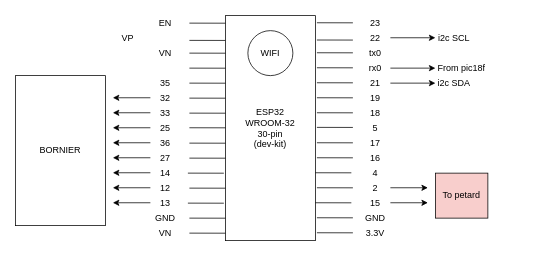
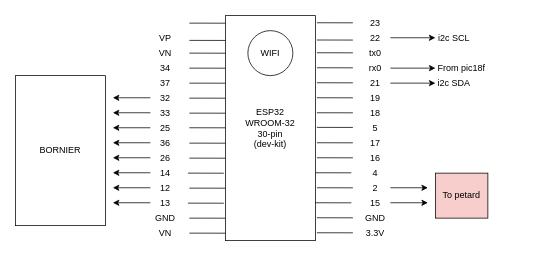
  <mxCell id="0" />
  <mxCell id="1" parent="0" />
  <mxCell id="2" value="ESP32&lt;br&gt;WROOM-32&lt;br&gt;30-pin&lt;br&gt;(dev-kit)" style="rounded=0;whiteSpace=wrap;html=1;" vertex="1" parent="1"><mxGeometry x="300" y="20" width="120" height="300" as="geometry" /></mxCell>
  <mxCell id="3" value="" style="endArrow=none;html=1;exitX=-0.017;exitY=0.077;exitDx=0;exitDy=0;exitPerimeter=0;" edge="1" parent="1"><mxGeometry width="50" height="50" relative="1" as="geometry"><mxPoint x="300" y="53.1" as="sourcePoint" /><mxPoint x="252.04" y="53" as="targetPoint" /></mxGeometry></mxCell>
  <mxCell id="4" value="" style="endArrow=none;html=1;exitX=-0.017;exitY=0.077;exitDx=0;exitDy=0;exitPerimeter=0;" edge="1" parent="1"><mxGeometry width="50" height="50" relative="1" as="geometry"><mxPoint x="300" y="70.1" as="sourcePoint" /><mxPoint x="252.04" y="70" as="targetPoint" /></mxGeometry></mxCell>
  <mxCell id="5" value="" style="endArrow=none;html=1;exitX=-0.017;exitY=0.077;exitDx=0;exitDy=0;exitPerimeter=0;" edge="1" parent="1"><mxGeometry width="50" height="50" relative="1" as="geometry"><mxPoint x="300" y="90.1" as="sourcePoint" /><mxPoint x="252.04" y="90" as="targetPoint" /></mxGeometry></mxCell>
  <mxCell id="6" value="" style="endArrow=none;html=1;exitX=-0.017;exitY=0.077;exitDx=0;exitDy=0;exitPerimeter=0;" edge="1" parent="1"><mxGeometry width="50" height="50" relative="1" as="geometry"><mxPoint x="300" y="110.1" as="sourcePoint" /><mxPoint x="252.04" y="110" as="targetPoint" /></mxGeometry></mxCell>
  <mxCell id="7" value="" style="endArrow=none;html=1;exitX=-0.017;exitY=0.077;exitDx=0;exitDy=0;exitPerimeter=0;" edge="1" parent="1"><mxGeometry width="50" height="50" relative="1" as="geometry"><mxPoint x="300" y="130.1" as="sourcePoint" /><mxPoint x="252.04" y="130" as="targetPoint" /></mxGeometry></mxCell>
  <mxCell id="8" value="" style="endArrow=none;html=1;exitX=-0.017;exitY=0.077;exitDx=0;exitDy=0;exitPerimeter=0;" edge="1" parent="1"><mxGeometry width="50" height="50" relative="1" as="geometry"><mxPoint x="300" y="150.1" as="sourcePoint" /><mxPoint x="252.04" y="150" as="targetPoint" /></mxGeometry></mxCell>
  <mxCell id="9" value="" style="endArrow=none;html=1;exitX=-0.017;exitY=0.077;exitDx=0;exitDy=0;exitPerimeter=0;" edge="1" parent="1"><mxGeometry width="50" height="50" relative="1" as="geometry"><mxPoint x="300" y="169.6" as="sourcePoint" /><mxPoint x="252.04" y="169.5" as="targetPoint" /></mxGeometry></mxCell>
  <mxCell id="10" value="" style="endArrow=none;html=1;exitX=-0.017;exitY=0.077;exitDx=0;exitDy=0;exitPerimeter=0;" edge="1" parent="1"><mxGeometry width="50" height="50" relative="1" as="geometry"><mxPoint x="300" y="190.1" as="sourcePoint" /><mxPoint x="252.04" y="190" as="targetPoint" /></mxGeometry></mxCell>
  <mxCell id="11" value="" style="endArrow=none;html=1;exitX=-0.017;exitY=0.077;exitDx=0;exitDy=0;exitPerimeter=0;" edge="1" parent="1"><mxGeometry width="50" height="50" relative="1" as="geometry"><mxPoint x="300" y="210.1" as="sourcePoint" /><mxPoint x="252.04" y="210" as="targetPoint" /></mxGeometry></mxCell>
  <mxCell id="12" value="" style="endArrow=none;html=1;exitX=-0.017;exitY=0.077;exitDx=0;exitDy=0;exitPerimeter=0;" edge="1" parent="1"><mxGeometry width="50" height="50" relative="1" as="geometry"><mxPoint x="297.96" y="230.1" as="sourcePoint" /><mxPoint x="250" y="230" as="targetPoint" /></mxGeometry></mxCell>
  <mxCell id="13" value="" style="endArrow=none;html=1;exitX=-0.017;exitY=0.077;exitDx=0;exitDy=0;exitPerimeter=0;" edge="1" parent="1"><mxGeometry width="50" height="50" relative="1" as="geometry"><mxPoint x="300" y="250.1" as="sourcePoint" /><mxPoint x="252.04" y="250" as="targetPoint" /></mxGeometry></mxCell>
  <mxCell id="14" value="" style="endArrow=none;html=1;exitX=-0.017;exitY=0.077;exitDx=0;exitDy=0;exitPerimeter=0;" edge="1" parent="1"><mxGeometry width="50" height="50" relative="1" as="geometry"><mxPoint x="297.96" y="270.1" as="sourcePoint" /><mxPoint x="250" y="270" as="targetPoint" /></mxGeometry></mxCell>
  <mxCell id="15" value="" style="endArrow=none;html=1;exitX=-0.017;exitY=0.077;exitDx=0;exitDy=0;exitPerimeter=0;" edge="1" parent="1"><mxGeometry width="50" height="50" relative="1" as="geometry"><mxPoint x="300" y="290.1" as="sourcePoint" /><mxPoint x="252.04" y="290" as="targetPoint" /></mxGeometry></mxCell>
  <mxCell id="16" value="" style="endArrow=none;html=1;exitX=-0.017;exitY=0.077;exitDx=0;exitDy=0;exitPerimeter=0;" edge="1" parent="1"><mxGeometry width="50" height="50" relative="1" as="geometry"><mxPoint x="300" y="310.1" as="sourcePoint" /><mxPoint x="252.04" y="310" as="targetPoint" /></mxGeometry></mxCell>
  <mxCell id="17" value="" style="endArrow=none;html=1;exitX=-0.017;exitY=0.077;exitDx=0;exitDy=0;exitPerimeter=0;" edge="1" parent="1"><mxGeometry width="50" height="50" relative="1" as="geometry"><mxPoint x="300" y="30.1" as="sourcePoint" /><mxPoint x="252.04" y="30" as="targetPoint" /></mxGeometry></mxCell>
  <mxCell id="18" value="" style="endArrow=none;html=1;exitX=-0.017;exitY=0.077;exitDx=0;exitDy=0;exitPerimeter=0;" edge="1" parent="1"><mxGeometry width="50" height="50" relative="1" as="geometry"><mxPoint x="470" y="52.6" as="sourcePoint" /><mxPoint x="422.04" y="52.5" as="targetPoint" /></mxGeometry></mxCell>
  <mxCell id="19" value="" style="endArrow=none;html=1;exitX=-0.017;exitY=0.077;exitDx=0;exitDy=0;exitPerimeter=0;" edge="1" parent="1"><mxGeometry width="50" height="50" relative="1" as="geometry"><mxPoint x="470" y="69.6" as="sourcePoint" /><mxPoint x="422.04" y="69.5" as="targetPoint" /></mxGeometry></mxCell>
  <mxCell id="20" value="" style="endArrow=none;html=1;exitX=-0.017;exitY=0.077;exitDx=0;exitDy=0;exitPerimeter=0;" edge="1" parent="1"><mxGeometry width="50" height="50" relative="1" as="geometry"><mxPoint x="470" y="89.6" as="sourcePoint" /><mxPoint x="422.04" y="89.5" as="targetPoint" /></mxGeometry></mxCell>
  <mxCell id="21" value="" style="endArrow=none;html=1;exitX=-0.017;exitY=0.077;exitDx=0;exitDy=0;exitPerimeter=0;" edge="1" parent="1"><mxGeometry width="50" height="50" relative="1" as="geometry"><mxPoint x="470" y="109.6" as="sourcePoint" /><mxPoint x="422.04" y="109.5" as="targetPoint" /></mxGeometry></mxCell>
  <mxCell id="22" value="" style="endArrow=none;html=1;exitX=-0.017;exitY=0.077;exitDx=0;exitDy=0;exitPerimeter=0;" edge="1" parent="1"><mxGeometry width="50" height="50" relative="1" as="geometry"><mxPoint x="470" y="129.6" as="sourcePoint" /><mxPoint x="422.04" y="129.5" as="targetPoint" /></mxGeometry></mxCell>
  <mxCell id="23" value="" style="endArrow=none;html=1;exitX=-0.017;exitY=0.077;exitDx=0;exitDy=0;exitPerimeter=0;" edge="1" parent="1"><mxGeometry width="50" height="50" relative="1" as="geometry"><mxPoint x="470" y="149.6" as="sourcePoint" /><mxPoint x="422.04" y="149.5" as="targetPoint" /></mxGeometry></mxCell>
  <mxCell id="24" value="" style="endArrow=none;html=1;exitX=-0.017;exitY=0.077;exitDx=0;exitDy=0;exitPerimeter=0;" edge="1" parent="1"><mxGeometry width="50" height="50" relative="1" as="geometry"><mxPoint x="470" y="169.1" as="sourcePoint" /><mxPoint x="422.04" y="169" as="targetPoint" /></mxGeometry></mxCell>
  <mxCell id="25" value="" style="endArrow=none;html=1;exitX=-0.017;exitY=0.077;exitDx=0;exitDy=0;exitPerimeter=0;" edge="1" parent="1"><mxGeometry width="50" height="50" relative="1" as="geometry"><mxPoint x="470" y="189.6" as="sourcePoint" /><mxPoint x="422.04" y="189.5" as="targetPoint" /></mxGeometry></mxCell>
  <mxCell id="26" value="" style="endArrow=none;html=1;exitX=-0.017;exitY=0.077;exitDx=0;exitDy=0;exitPerimeter=0;" edge="1" parent="1"><mxGeometry width="50" height="50" relative="1" as="geometry"><mxPoint x="470" y="209.6" as="sourcePoint" /><mxPoint x="422.04" y="209.5" as="targetPoint" /></mxGeometry></mxCell>
  <mxCell id="27" value="" style="endArrow=none;html=1;exitX=-0.017;exitY=0.077;exitDx=0;exitDy=0;exitPerimeter=0;" edge="1" parent="1"><mxGeometry width="50" height="50" relative="1" as="geometry"><mxPoint x="467.96" y="229.6" as="sourcePoint" /><mxPoint x="420" y="229.5" as="targetPoint" /></mxGeometry></mxCell>
  <mxCell id="28" value="" style="endArrow=none;html=1;exitX=-0.017;exitY=0.077;exitDx=0;exitDy=0;exitPerimeter=0;" edge="1" parent="1"><mxGeometry width="50" height="50" relative="1" as="geometry"><mxPoint x="470" y="249.6" as="sourcePoint" /><mxPoint x="422.04" y="249.5" as="targetPoint" /></mxGeometry></mxCell>
  <mxCell id="29" value="" style="endArrow=none;html=1;exitX=-0.017;exitY=0.077;exitDx=0;exitDy=0;exitPerimeter=0;" edge="1" parent="1"><mxGeometry width="50" height="50" relative="1" as="geometry"><mxPoint x="467.96" y="269.6" as="sourcePoint" /><mxPoint x="420" y="269.5" as="targetPoint" /></mxGeometry></mxCell>
  <mxCell id="30" value="" style="endArrow=none;html=1;exitX=-0.017;exitY=0.077;exitDx=0;exitDy=0;exitPerimeter=0;" edge="1" parent="1"><mxGeometry width="50" height="50" relative="1" as="geometry"><mxPoint x="470" y="289.6" as="sourcePoint" /><mxPoint x="422.04" y="289.5" as="targetPoint" /></mxGeometry></mxCell>
  <mxCell id="31" value="" style="endArrow=none;html=1;exitX=-0.017;exitY=0.077;exitDx=0;exitDy=0;exitPerimeter=0;" edge="1" parent="1"><mxGeometry width="50" height="50" relative="1" as="geometry"><mxPoint x="470" y="309.6" as="sourcePoint" /><mxPoint x="422.04" y="309.5" as="targetPoint" /></mxGeometry></mxCell>
  <mxCell id="32" value="" style="endArrow=none;html=1;exitX=-0.017;exitY=0.077;exitDx=0;exitDy=0;exitPerimeter=0;" edge="1" parent="1"><mxGeometry width="50" height="50" relative="1" as="geometry"><mxPoint x="470" y="29.6" as="sourcePoint" /><mxPoint x="422.04" y="29.5" as="targetPoint" /></mxGeometry></mxCell>
  <mxCell id="33" value="WIFI" style="ellipse;whiteSpace=wrap;html=1;" vertex="1" parent="1"><mxGeometry x="330" y="40" width="60" height="60" as="geometry" /></mxCell>
  <mxCell id="34" value="3.3V" style="text;html=1;strokeColor=none;fillColor=none;align=center;verticalAlign=middle;whiteSpace=wrap;rounded=0;" vertex="1" parent="1"><mxGeometry x="480" y="300" width="40" height="20" as="geometry" /></mxCell>
  <mxCell id="35" value="GND" style="text;html=1;strokeColor=none;fillColor=none;align=center;verticalAlign=middle;whiteSpace=wrap;rounded=0;" vertex="1" parent="1"><mxGeometry x="480" y="280" width="40" height="20" as="geometry" /></mxCell>
  <mxCell id="36" value="15" style="text;html=1;strokeColor=none;fillColor=none;align=center;verticalAlign=middle;whiteSpace=wrap;rounded=0;" vertex="1" parent="1"><mxGeometry x="480" y="260" width="40" height="20" as="geometry" /></mxCell>
  <mxCell id="37" value="2" style="text;html=1;strokeColor=none;fillColor=none;align=center;verticalAlign=middle;whiteSpace=wrap;rounded=0;" vertex="1" parent="1"><mxGeometry x="480" y="240" width="40" height="20" as="geometry" /></mxCell>
  <mxCell id="38" value="4" style="text;html=1;strokeColor=none;fillColor=none;align=center;verticalAlign=middle;whiteSpace=wrap;rounded=0;" vertex="1" parent="1"><mxGeometry x="480" y="220" width="40" height="20" as="geometry" /></mxCell>
  <mxCell id="39" value="16" style="text;html=1;strokeColor=none;fillColor=none;align=center;verticalAlign=middle;whiteSpace=wrap;rounded=0;" vertex="1" parent="1"><mxGeometry x="480" y="200" width="40" height="20" as="geometry" /></mxCell>
  <mxCell id="40" value="17" style="text;html=1;strokeColor=none;fillColor=none;align=center;verticalAlign=middle;whiteSpace=wrap;rounded=0;" vertex="1" parent="1"><mxGeometry x="480" y="180" width="40" height="20" as="geometry" /></mxCell>
  <mxCell id="41" value="5" style="text;html=1;strokeColor=none;fillColor=none;align=center;verticalAlign=middle;whiteSpace=wrap;rounded=0;" vertex="1" parent="1"><mxGeometry x="480" y="160" width="40" height="20" as="geometry" /></mxCell>
  <mxCell id="42" value="18" style="text;html=1;strokeColor=none;fillColor=none;align=center;verticalAlign=middle;whiteSpace=wrap;rounded=0;" vertex="1" parent="1"><mxGeometry x="480" y="140" width="40" height="20" as="geometry" /></mxCell>
  <mxCell id="43" value="19" style="text;html=1;strokeColor=none;fillColor=none;align=center;verticalAlign=middle;whiteSpace=wrap;rounded=0;" vertex="1" parent="1"><mxGeometry x="480" y="120" width="40" height="20" as="geometry" /></mxCell>
  <mxCell id="44" value="21" style="text;html=1;strokeColor=none;fillColor=none;align=center;verticalAlign=middle;whiteSpace=wrap;rounded=0;" vertex="1" parent="1"><mxGeometry x="480" y="100" width="40" height="20" as="geometry" /></mxCell>
  <mxCell id="45" value="rx0" style="text;html=1;strokeColor=none;fillColor=none;align=center;verticalAlign=middle;whiteSpace=wrap;rounded=0;" vertex="1" parent="1"><mxGeometry x="480" y="80" width="40" height="20" as="geometry" /></mxCell>
  <mxCell id="46" value="tx0" style="text;html=1;strokeColor=none;fillColor=none;align=center;verticalAlign=middle;whiteSpace=wrap;rounded=0;" vertex="1" parent="1"><mxGeometry x="480" y="60" width="40" height="20" as="geometry" /></mxCell>
  <mxCell id="47" value="22" style="text;html=1;strokeColor=none;fillColor=none;align=center;verticalAlign=middle;whiteSpace=wrap;rounded=0;" vertex="1" parent="1"><mxGeometry x="480" y="40" width="40" height="20" as="geometry" /></mxCell>
  <mxCell id="48" value="23" style="text;html=1;strokeColor=none;fillColor=none;align=center;verticalAlign=middle;whiteSpace=wrap;rounded=0;" vertex="1" parent="1"><mxGeometry x="480" y="20" width="40" height="20" as="geometry" /></mxCell>
  <mxCell id="49" value="VN" style="text;html=1;strokeColor=none;fillColor=none;align=center;verticalAlign=middle;whiteSpace=wrap;rounded=0;" vertex="1" parent="1"><mxGeometry x="200" y="300" width="40" height="20" as="geometry" /></mxCell>
  <mxCell id="50" value="GND" style="text;html=1;strokeColor=none;fillColor=none;align=center;verticalAlign=middle;whiteSpace=wrap;rounded=0;" vertex="1" parent="1"><mxGeometry x="200" y="280" width="40" height="20" as="geometry" /></mxCell>
  <mxCell id="51" value="13" style="text;html=1;strokeColor=none;fillColor=none;align=center;verticalAlign=middle;whiteSpace=wrap;rounded=0;" vertex="1" parent="1"><mxGeometry x="200" y="260" width="40" height="20" as="geometry" /></mxCell>
  <mxCell id="52" value="12" style="text;html=1;strokeColor=none;fillColor=none;align=center;verticalAlign=middle;whiteSpace=wrap;rounded=0;" vertex="1" parent="1"><mxGeometry x="200" y="240" width="40" height="20" as="geometry" /></mxCell>
  <mxCell id="53" value="14" style="text;html=1;strokeColor=none;fillColor=none;align=center;verticalAlign=middle;whiteSpace=wrap;rounded=0;" vertex="1" parent="1"><mxGeometry x="200" y="220" width="40" height="20" as="geometry" /></mxCell>
- <mxCell id="54" value="27" style="text;html=1;strokeColor=none;fillColor=none;align=center;verticalAlign=middle;whiteSpace=wrap;rounded=0;" vertex="1" parent="1"><mxGeometry x="200" y="200" width="40" height="20" as="geometry" /></mxCell>
+ <mxCell id="54" value="26" style="text;html=1;strokeColor=none;fillColor=none;align=center;verticalAlign=middle;whiteSpace=wrap;rounded=0;" vertex="1" parent="1"><mxGeometry x="200" y="200" width="40" height="20" as="geometry" /></mxCell>
  <mxCell id="55" value="36" style="text;html=1;strokeColor=none;fillColor=none;align=center;verticalAlign=middle;whiteSpace=wrap;rounded=0;" vertex="1" parent="1"><mxGeometry x="200" y="180" width="40" height="20" as="geometry" /></mxCell>
  <mxCell id="56" value="25" style="text;html=1;strokeColor=none;fillColor=none;align=center;verticalAlign=middle;whiteSpace=wrap;rounded=0;" vertex="1" parent="1"><mxGeometry x="200" y="160" width="40" height="20" as="geometry" /></mxCell>
  <mxCell id="57" value="33" style="text;html=1;strokeColor=none;fillColor=none;align=center;verticalAlign=middle;whiteSpace=wrap;rounded=0;" vertex="1" parent="1"><mxGeometry x="200" y="140" width="40" height="20" as="geometry" /></mxCell>
  <mxCell id="58" value="32" style="text;html=1;strokeColor=none;fillColor=none;align=center;verticalAlign=middle;whiteSpace=wrap;rounded=0;" vertex="1" parent="1"><mxGeometry x="200" y="120" width="40" height="20" as="geometry" /></mxCell>
- <mxCell id="59" value="35" style="text;html=1;strokeColor=none;fillColor=none;align=center;verticalAlign=middle;whiteSpace=wrap;rounded=0;" vertex="1" parent="1"><mxGeometry x="200" y="100" width="40" height="20" as="geometry" /></mxCell>
+ <mxCell id="59" value="37" style="text;html=1;strokeColor=none;fillColor=none;align=center;verticalAlign=middle;whiteSpace=wrap;rounded=0;" vertex="1" parent="1"><mxGeometry x="200" y="100" width="40" height="20" as="geometry" /></mxCell>
+ <mxCell id="60" value="34" style="text;html=1;strokeColor=none;fillColor=none;align=center;verticalAlign=middle;whiteSpace=wrap;rounded=0;" vertex="1" parent="1"><mxGeometry x="200" y="80" width="40" height="20" as="geometry" /></mxCell>
  <mxCell id="61" value="VN" style="text;html=1;strokeColor=none;fillColor=none;align=center;verticalAlign=middle;whiteSpace=wrap;rounded=0;" vertex="1" parent="1"><mxGeometry x="200" y="60" width="40" height="20" as="geometry" /></mxCell>
- <mxCell id="62" value="VP" style="text;html=1;strokeColor=none;fillColor=none;align=center;verticalAlign=middle;whiteSpace=wrap;rounded=0;" vertex="1" parent="1"><mxGeometry x="150" y="40" width="40" height="20" as="geometry" /></mxCell>
- <mxCell id="63" value="EN" style="text;html=1;strokeColor=none;fillColor=none;align=center;verticalAlign=middle;whiteSpace=wrap;rounded=0;" vertex="1" parent="1"><mxGeometry x="200" y="20" width="40" height="20" as="geometry" /></mxCell>
+ <mxCell id="62" value="VP" style="text;html=1;strokeColor=none;fillColor=none;align=center;verticalAlign=middle;whiteSpace=wrap;rounded=0;" vertex="1" parent="1"><mxGeometry x="200" y="40" width="40" height="20" as="geometry" /></mxCell>
  <mxCell id="64" value="" style="endArrow=classic;html=1;" edge="1" parent="1"><mxGeometry width="50" height="50" relative="1" as="geometry"><mxPoint x="520" y="110" as="sourcePoint" /><mxPoint x="580" y="110" as="targetPoint" /></mxGeometry></mxCell>
  <mxCell id="65" value="" style="endArrow=classic;html=1;" edge="1" parent="1"><mxGeometry width="50" height="50" relative="1" as="geometry"><mxPoint x="520" y="49.5" as="sourcePoint" /><mxPoint x="580" y="49.5" as="targetPoint" /></mxGeometry></mxCell>
  <mxCell id="66" value="i2c SDA" style="text;html=1;strokeColor=none;fillColor=none;align=center;verticalAlign=middle;whiteSpace=wrap;rounded=0;" vertex="1" parent="1"><mxGeometry x="530" y="100" width="150" height="20" as="geometry" /></mxCell>
  <mxCell id="67" value="i2c SCL" style="text;html=1;strokeColor=none;fillColor=none;align=center;verticalAlign=middle;whiteSpace=wrap;rounded=0;" vertex="1" parent="1"><mxGeometry x="530" y="40" width="150" height="20" as="geometry" /></mxCell>
  <mxCell id="68" value="" style="endArrow=classic;html=1;" edge="1" parent="1"><mxGeometry width="50" height="50" relative="1" as="geometry"><mxPoint x="520" y="90" as="sourcePoint" /><mxPoint x="580" y="90" as="targetPoint" /></mxGeometry></mxCell>
  <mxCell id="69" value="From pic18f" style="text;html=1;strokeColor=none;fillColor=none;align=center;verticalAlign=middle;whiteSpace=wrap;rounded=0;" vertex="1" parent="1"><mxGeometry x="540" y="80" width="150" height="20" as="geometry" /></mxCell>
  <mxCell id="70" value="" style="endArrow=classic;html=1;" edge="1" parent="1"><mxGeometry width="50" height="50" relative="1" as="geometry"><mxPoint x="200" y="129.5" as="sourcePoint" /><mxPoint x="150" y="129.5" as="targetPoint" /></mxGeometry></mxCell>
  <mxCell id="71" value="" style="endArrow=classic;html=1;" edge="1" parent="1"><mxGeometry width="50" height="50" relative="1" as="geometry"><mxPoint x="200" y="149.5" as="sourcePoint" /><mxPoint x="150" y="149.5" as="targetPoint" /></mxGeometry></mxCell>
  <mxCell id="72" value="" style="endArrow=classic;html=1;" edge="1" parent="1"><mxGeometry width="50" height="50" relative="1" as="geometry"><mxPoint x="200" y="169.5" as="sourcePoint" /><mxPoint x="150" y="169.5" as="targetPoint" /></mxGeometry></mxCell>
  <mxCell id="73" value="" style="endArrow=classic;html=1;" edge="1" parent="1"><mxGeometry width="50" height="50" relative="1" as="geometry"><mxPoint x="200" y="189.5" as="sourcePoint" /><mxPoint x="150" y="189.5" as="targetPoint" /></mxGeometry></mxCell>
  <mxCell id="74" value="" style="endArrow=classic;html=1;" edge="1" parent="1"><mxGeometry width="50" height="50" relative="1" as="geometry"><mxPoint x="200" y="209.5" as="sourcePoint" /><mxPoint x="150" y="209.5" as="targetPoint" /></mxGeometry></mxCell>
  <mxCell id="75" value="" style="endArrow=classic;html=1;" edge="1" parent="1"><mxGeometry width="50" height="50" relative="1" as="geometry"><mxPoint x="200" y="229.5" as="sourcePoint" /><mxPoint x="150" y="229.5" as="targetPoint" /></mxGeometry></mxCell>
  <mxCell id="76" value="" style="endArrow=classic;html=1;" edge="1" parent="1"><mxGeometry width="50" height="50" relative="1" as="geometry"><mxPoint x="200" y="249.5" as="sourcePoint" /><mxPoint x="150" y="249.5" as="targetPoint" /></mxGeometry></mxCell>
  <mxCell id="77" value="" style="endArrow=classic;html=1;" edge="1" parent="1"><mxGeometry width="50" height="50" relative="1" as="geometry"><mxPoint x="200" y="269.5" as="sourcePoint" /><mxPoint x="150" y="269.5" as="targetPoint" /></mxGeometry></mxCell>
  <mxCell id="78" value="BORNIER" style="rounded=0;whiteSpace=wrap;html=1;" vertex="1" parent="1"><mxGeometry x="20" y="100" width="120" height="200" as="geometry" /></mxCell>
  <mxCell id="79" value="" style="endArrow=classic;html=1;" edge="1" parent="1"><mxGeometry width="50" height="50" relative="1" as="geometry"><mxPoint x="520" y="249.5" as="sourcePoint" /><mxPoint x="570" y="249.5" as="targetPoint" /></mxGeometry></mxCell>
  <mxCell id="80" value="" style="endArrow=classic;html=1;" edge="1" parent="1"><mxGeometry width="50" height="50" relative="1" as="geometry"><mxPoint x="520" y="269.5" as="sourcePoint" /><mxPoint x="570" y="269.5" as="targetPoint" /></mxGeometry></mxCell>
  <mxCell id="81" value="To petard" style="rounded=0;whiteSpace=wrap;html=1;fillColor=#f8cecc;" vertex="1" parent="1"><mxGeometry x="580" y="230" width="70" height="60" as="geometry" /></mxCell>
